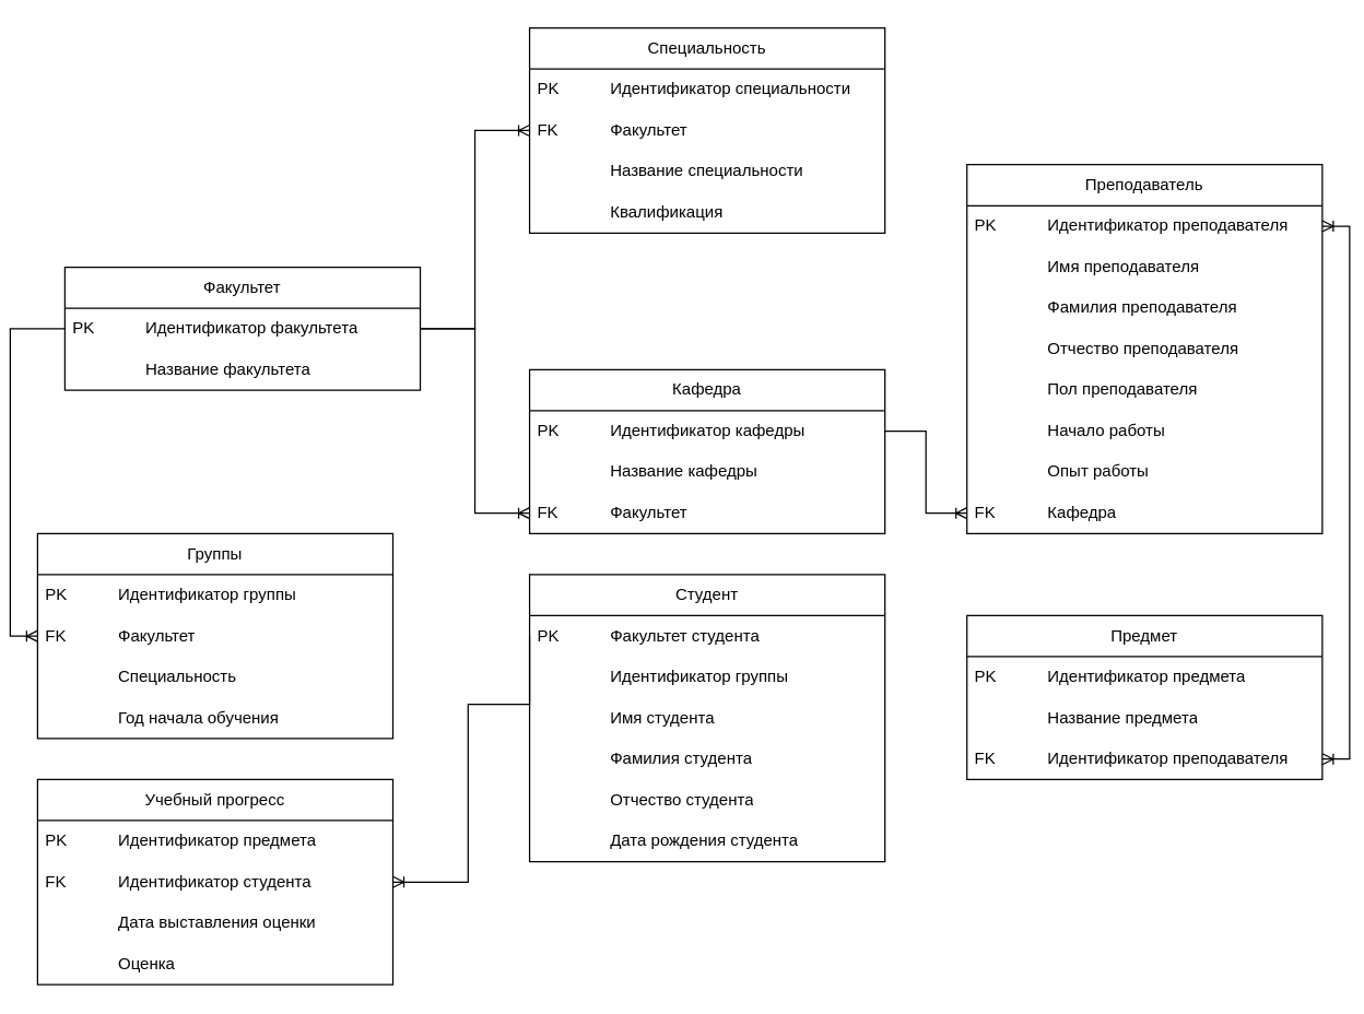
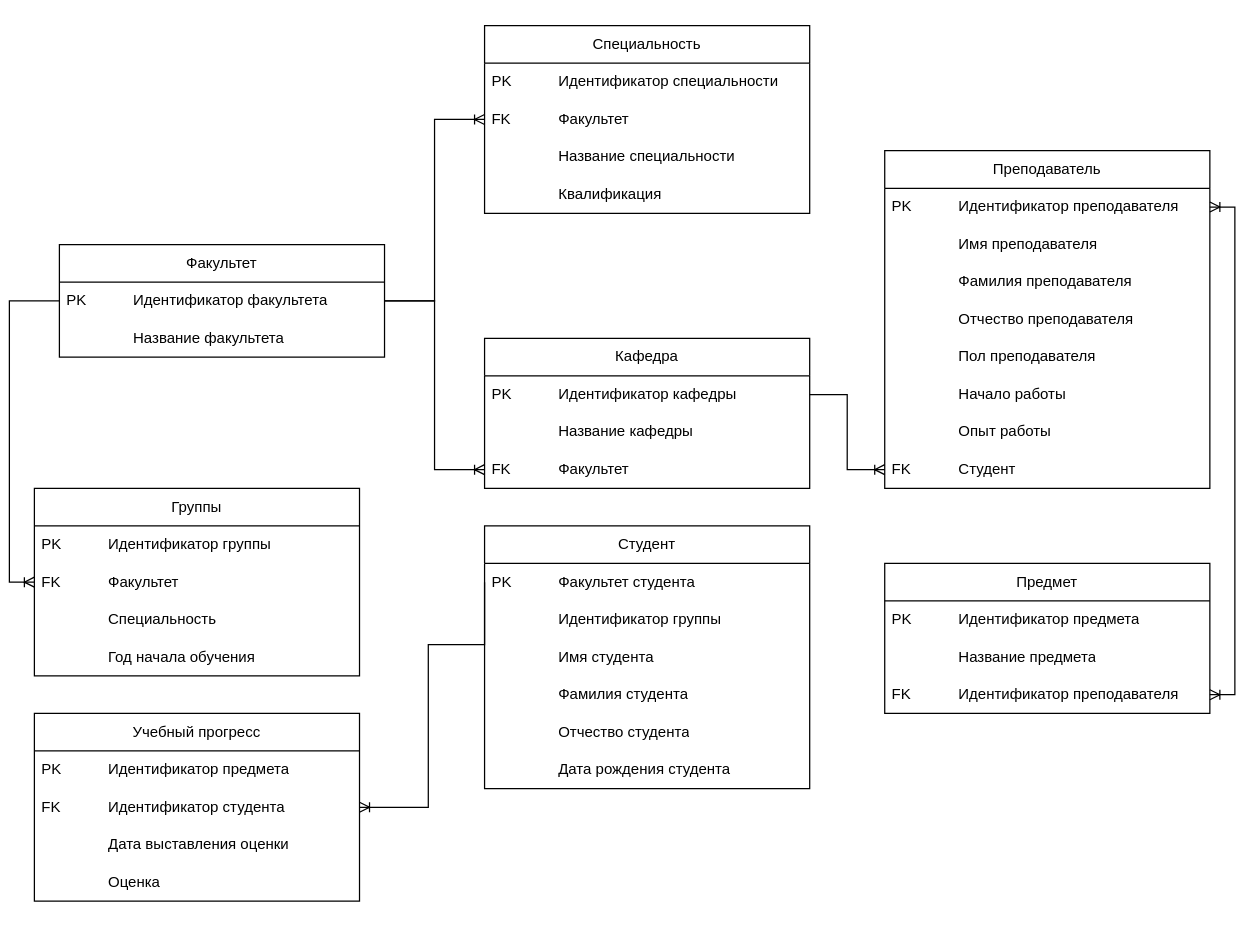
  <mxCell id="0" />
  <mxCell id="1" parent="0" />
  <mxCell id="2" value="Факультет" style="swimlane;fontStyle=0;childLayout=stackLayout;horizontal=1;startSize=30;horizontalStack=0;resizeParent=1;resizeParentMax=0;resizeLast=0;collapsible=1;marginBottom=0;whiteSpace=wrap;html=1;" vertex="1" parent="1"><mxGeometry x="40" y="195" width="260" height="90" as="geometry"><mxRectangle x="40" y="40" width="100" height="30" as="alternateBounds" /></mxGeometry></mxCell>
  <mxCell id="3" value="&lt;span style=&quot;white-space: pre;&quot;&gt;PK&#09;&lt;/span&gt;&lt;span style=&quot;white-space: pre;&quot;&gt;&#09;&lt;/span&gt;Идентификатор&amp;nbsp;&lt;span style=&quot;background-color: initial;&quot;&gt;факультета&lt;/span&gt;" style="text;strokeColor=none;fillColor=none;align=left;verticalAlign=middle;spacingLeft=4;spacingRight=4;overflow=hidden;points=[[0,0.5],[1,0.5]];portConstraint=eastwest;rotatable=0;whiteSpace=wrap;html=1;" vertex="1" parent="2"><mxGeometry y="30" width="260" height="30" as="geometry" /></mxCell>
  <mxCell id="4" value="&lt;span style=&quot;white-space: pre;&quot;&gt;&#09;&lt;/span&gt;&lt;span style=&quot;white-space: pre;&quot;&gt;&#09;&lt;/span&gt;Название факультета" style="text;strokeColor=none;fillColor=none;align=left;verticalAlign=middle;spacingLeft=4;spacingRight=4;overflow=hidden;points=[[0,0.5],[1,0.5]];portConstraint=eastwest;rotatable=0;whiteSpace=wrap;html=1;" vertex="1" parent="2"><mxGeometry y="60" width="260" height="30" as="geometry" /></mxCell>
  <mxCell id="5" value="Специальность" style="swimlane;fontStyle=0;childLayout=stackLayout;horizontal=1;startSize=30;horizontalStack=0;resizeParent=1;resizeParentMax=0;resizeLast=0;collapsible=1;marginBottom=0;whiteSpace=wrap;html=1;" vertex="1" parent="1"><mxGeometry x="380" y="20" width="260" height="150" as="geometry" /></mxCell>
  <mxCell id="6" value="&lt;span style=&quot;white-space: pre;&quot;&gt;PK&lt;span style=&quot;white-space: pre;&quot;&gt;&#09;&lt;/span&gt;&#09;&lt;/span&gt;Идентификатор специальности" style="text;strokeColor=none;fillColor=none;align=left;verticalAlign=middle;spacingLeft=4;spacingRight=4;overflow=hidden;points=[[0,0.5],[1,0.5]];portConstraint=eastwest;rotatable=0;whiteSpace=wrap;html=1;" vertex="1" parent="5"><mxGeometry y="30" width="260" height="30" as="geometry" /></mxCell>
  <mxCell id="7" value="FK&lt;span style=&quot;white-space: pre;&quot;&gt;&#09;&lt;/span&gt;&lt;span style=&quot;white-space: pre;&quot;&gt;&#09;&lt;/span&gt;Факультет" style="text;strokeColor=none;fillColor=none;align=left;verticalAlign=middle;spacingLeft=4;spacingRight=4;overflow=hidden;points=[[0,0.5],[1,0.5]];portConstraint=eastwest;rotatable=0;whiteSpace=wrap;html=1;" vertex="1" parent="5"><mxGeometry y="60" width="260" height="30" as="geometry" /></mxCell>
  <mxCell id="8" value="&lt;span style=&quot;white-space: pre;&quot;&gt;&#09;&lt;/span&gt;&lt;span style=&quot;white-space: pre;&quot;&gt;&#09;&lt;/span&gt;Название специальности" style="text;strokeColor=none;fillColor=none;align=left;verticalAlign=middle;spacingLeft=4;spacingRight=4;overflow=hidden;points=[[0,0.5],[1,0.5]];portConstraint=eastwest;rotatable=0;whiteSpace=wrap;html=1;" vertex="1" parent="5"><mxGeometry y="90" width="260" height="30" as="geometry" /></mxCell>
  <mxCell id="9" value="&lt;span style=&quot;white-space: pre;&quot;&gt;&#09;&lt;/span&gt;&lt;span style=&quot;white-space: pre;&quot;&gt;&#09;&lt;/span&gt;Квалификация" style="text;strokeColor=none;fillColor=none;align=left;verticalAlign=middle;spacingLeft=4;spacingRight=4;overflow=hidden;points=[[0,0.5],[1,0.5]];portConstraint=eastwest;rotatable=0;whiteSpace=wrap;html=1;" vertex="1" parent="5"><mxGeometry y="120" width="260" height="30" as="geometry" /></mxCell>
  <mxCell id="10" value="Кафедра" style="swimlane;fontStyle=0;childLayout=stackLayout;horizontal=1;startSize=30;horizontalStack=0;resizeParent=1;resizeParentMax=0;resizeLast=0;collapsible=1;marginBottom=0;whiteSpace=wrap;html=1;" vertex="1" parent="1"><mxGeometry x="380" y="270" width="260" height="120" as="geometry" /></mxCell>
  <mxCell id="11" value="PK&lt;span style=&quot;white-space: pre;&quot;&gt;&#09;&lt;/span&gt;&lt;span style=&quot;white-space: pre;&quot;&gt;&#09;&lt;/span&gt;Идентификатор кафедры" style="text;strokeColor=none;fillColor=none;align=left;verticalAlign=middle;spacingLeft=4;spacingRight=4;overflow=hidden;points=[[0,0.5],[1,0.5]];portConstraint=eastwest;rotatable=0;whiteSpace=wrap;html=1;" vertex="1" parent="10"><mxGeometry y="30" width="260" height="30" as="geometry" /></mxCell>
  <mxCell id="12" value="&lt;span style=&quot;white-space: pre;&quot;&gt;&#09;&lt;/span&gt;&lt;span style=&quot;white-space: pre;&quot;&gt;&#09;&lt;/span&gt;Название кафедры" style="text;strokeColor=none;fillColor=none;align=left;verticalAlign=middle;spacingLeft=4;spacingRight=4;overflow=hidden;points=[[0,0.5],[1,0.5]];portConstraint=eastwest;rotatable=0;whiteSpace=wrap;html=1;" vertex="1" parent="10"><mxGeometry y="60" width="260" height="30" as="geometry" /></mxCell>
  <mxCell id="13" value="FK&lt;span style=&quot;white-space: pre;&quot;&gt;&#09;&lt;/span&gt;&lt;span style=&quot;white-space: pre;&quot;&gt;&#09;&lt;/span&gt;Факультет" style="text;strokeColor=none;fillColor=none;align=left;verticalAlign=middle;spacingLeft=4;spacingRight=4;overflow=hidden;points=[[0,0.5],[1,0.5]];portConstraint=eastwest;rotatable=0;whiteSpace=wrap;html=1;" vertex="1" parent="10"><mxGeometry y="90" width="260" height="30" as="geometry" /></mxCell>
  <mxCell id="14" value="Преподаватель" style="swimlane;fontStyle=0;childLayout=stackLayout;horizontal=1;startSize=30;horizontalStack=0;resizeParent=1;resizeParentMax=0;resizeLast=0;collapsible=1;marginBottom=0;whiteSpace=wrap;html=1;" vertex="1" parent="1"><mxGeometry x="700" y="120" width="260" height="270" as="geometry" /></mxCell>
  <mxCell id="15" value="PK&lt;span style=&quot;white-space: pre;&quot;&gt;&#09;&lt;/span&gt;&lt;span style=&quot;white-space: pre;&quot;&gt;&#09;&lt;/span&gt;Идентификатор преподавателя" style="text;strokeColor=none;fillColor=none;align=left;verticalAlign=middle;spacingLeft=4;spacingRight=4;overflow=hidden;points=[[0,0.5],[1,0.5]];portConstraint=eastwest;rotatable=0;whiteSpace=wrap;html=1;" vertex="1" parent="14"><mxGeometry y="30" width="260" height="30" as="geometry" /></mxCell>
  <mxCell id="16" value="&lt;span style=&quot;white-space: pre;&quot;&gt;&#09;&lt;/span&gt;&lt;span style=&quot;white-space: pre;&quot;&gt;&#09;&lt;/span&gt;Имя преподавателя" style="text;strokeColor=none;fillColor=none;align=left;verticalAlign=middle;spacingLeft=4;spacingRight=4;overflow=hidden;points=[[0,0.5],[1,0.5]];portConstraint=eastwest;rotatable=0;whiteSpace=wrap;html=1;" vertex="1" parent="14"><mxGeometry y="60" width="260" height="30" as="geometry" /></mxCell>
  <mxCell id="17" value="&lt;span style=&quot;white-space: pre;&quot;&gt;&#09;&lt;/span&gt;&lt;span style=&quot;white-space: pre;&quot;&gt;&#09;&lt;/span&gt;Фамилия преподавателя" style="text;strokeColor=none;fillColor=none;align=left;verticalAlign=middle;spacingLeft=4;spacingRight=4;overflow=hidden;points=[[0,0.5],[1,0.5]];portConstraint=eastwest;rotatable=0;whiteSpace=wrap;html=1;" vertex="1" parent="14"><mxGeometry y="90" width="260" height="30" as="geometry" /></mxCell>
  <mxCell id="18" value="&lt;span style=&quot;white-space: pre;&quot;&gt;&#09;&lt;/span&gt;&lt;span style=&quot;white-space: pre;&quot;&gt;&#09;&lt;/span&gt;Отчество преподавателя" style="text;strokeColor=none;fillColor=none;align=left;verticalAlign=middle;spacingLeft=4;spacingRight=4;overflow=hidden;points=[[0,0.5],[1,0.5]];portConstraint=eastwest;rotatable=0;whiteSpace=wrap;html=1;" vertex="1" parent="14"><mxGeometry y="120" width="260" height="30" as="geometry" /></mxCell>
  <mxCell id="19" value="&lt;span style=&quot;white-space: pre;&quot;&gt;&#09;&lt;/span&gt;&lt;span style=&quot;white-space: pre;&quot;&gt;&#09;&lt;/span&gt;Пол преподавателя" style="text;strokeColor=none;fillColor=none;align=left;verticalAlign=middle;spacingLeft=4;spacingRight=4;overflow=hidden;points=[[0,0.5],[1,0.5]];portConstraint=eastwest;rotatable=0;whiteSpace=wrap;html=1;" vertex="1" parent="14"><mxGeometry y="150" width="260" height="30" as="geometry" /></mxCell>
  <mxCell id="20" value="&lt;span style=&quot;white-space: pre;&quot;&gt;&#09;&lt;/span&gt;&lt;span style=&quot;white-space: pre;&quot;&gt;&#09;&lt;/span&gt;Начало работы" style="text;strokeColor=none;fillColor=none;align=left;verticalAlign=middle;spacingLeft=4;spacingRight=4;overflow=hidden;points=[[0,0.5],[1,0.5]];portConstraint=eastwest;rotatable=0;whiteSpace=wrap;html=1;" vertex="1" parent="14"><mxGeometry y="180" width="260" height="30" as="geometry" /></mxCell>
  <mxCell id="21" value="&lt;span style=&quot;white-space: pre;&quot;&gt;&#09;&lt;/span&gt;&lt;span style=&quot;white-space: pre;&quot;&gt;&#09;&lt;/span&gt;Опыт работы" style="text;strokeColor=none;fillColor=none;align=left;verticalAlign=middle;spacingLeft=4;spacingRight=4;overflow=hidden;points=[[0,0.5],[1,0.5]];portConstraint=eastwest;rotatable=0;whiteSpace=wrap;html=1;" vertex="1" parent="14"><mxGeometry y="210" width="260" height="30" as="geometry" /></mxCell>
- <mxCell id="22" value="FK&lt;span style=&quot;white-space: pre;&quot;&gt;&#09;&lt;/span&gt;&lt;span style=&quot;white-space: pre;&quot;&gt;&#09;&lt;/span&gt;Кафедра" style="text;strokeColor=none;fillColor=none;align=left;verticalAlign=middle;spacingLeft=4;spacingRight=4;overflow=hidden;points=[[0,0.5],[1,0.5]];portConstraint=eastwest;rotatable=0;whiteSpace=wrap;html=1;" vertex="1" parent="14"><mxGeometry y="240" width="260" height="30" as="geometry" /></mxCell>
+ <mxCell id="22" value="FK&lt;span style=&quot;white-space: pre;&quot;&gt;&#09;&lt;/span&gt;&lt;span style=&quot;white-space: pre;&quot;&gt;&#09;&lt;/span&gt;Студент" style="text;strokeColor=none;fillColor=none;align=left;verticalAlign=middle;spacingLeft=4;spacingRight=4;overflow=hidden;points=[[0,0.5],[1,0.5]];portConstraint=eastwest;rotatable=0;whiteSpace=wrap;html=1;" vertex="1" parent="14"><mxGeometry y="240" width="260" height="30" as="geometry" /></mxCell>
  <mxCell id="23" value="Предмет" style="swimlane;fontStyle=0;childLayout=stackLayout;horizontal=1;startSize=30;horizontalStack=0;resizeParent=1;resizeParentMax=0;resizeLast=0;collapsible=1;marginBottom=0;whiteSpace=wrap;html=1;" vertex="1" parent="1"><mxGeometry x="700" y="450" width="260" height="120" as="geometry" /></mxCell>
  <mxCell id="24" value="PK&lt;span style=&quot;white-space: pre;&quot;&gt;&#09;&lt;/span&gt;&lt;span style=&quot;white-space: pre;&quot;&gt;&#09;&lt;/span&gt;Идентификатор предмета" style="text;strokeColor=none;fillColor=none;align=left;verticalAlign=middle;spacingLeft=4;spacingRight=4;overflow=hidden;points=[[0,0.5],[1,0.5]];portConstraint=eastwest;rotatable=0;whiteSpace=wrap;html=1;" vertex="1" parent="23"><mxGeometry y="30" width="260" height="30" as="geometry" /></mxCell>
  <mxCell id="25" value="&lt;span style=&quot;white-space: pre;&quot;&gt;&#09;&lt;/span&gt;&lt;span style=&quot;white-space: pre;&quot;&gt;&#09;&lt;/span&gt;Название предмета" style="text;strokeColor=none;fillColor=none;align=left;verticalAlign=middle;spacingLeft=4;spacingRight=4;overflow=hidden;points=[[0,0.5],[1,0.5]];portConstraint=eastwest;rotatable=0;whiteSpace=wrap;html=1;" vertex="1" parent="23"><mxGeometry y="60" width="260" height="30" as="geometry" /></mxCell>
  <mxCell id="26" value="FK&lt;span style=&quot;white-space: pre;&quot;&gt;&#09;&lt;/span&gt;&lt;span style=&quot;white-space: pre;&quot;&gt;&#09;&lt;/span&gt;Идентификатор преподавателя" style="text;strokeColor=none;fillColor=none;align=left;verticalAlign=middle;spacingLeft=4;spacingRight=4;overflow=hidden;points=[[0,0.5],[1,0.5]];portConstraint=eastwest;rotatable=0;whiteSpace=wrap;html=1;" vertex="1" parent="23"><mxGeometry y="90" width="260" height="30" as="geometry" /></mxCell>
  <mxCell id="27" value="Группы" style="swimlane;fontStyle=0;childLayout=stackLayout;horizontal=1;startSize=30;horizontalStack=0;resizeParent=1;resizeParentMax=0;resizeLast=0;collapsible=1;marginBottom=0;whiteSpace=wrap;html=1;" vertex="1" parent="1"><mxGeometry x="20" y="390" width="260" height="150" as="geometry" /></mxCell>
  <mxCell id="28" value="PK&lt;span style=&quot;white-space: pre;&quot;&gt;&#09;&lt;/span&gt;&lt;span style=&quot;white-space: pre;&quot;&gt;&#09;&lt;/span&gt;Идентификатор группы" style="text;strokeColor=none;fillColor=none;align=left;verticalAlign=middle;spacingLeft=4;spacingRight=4;overflow=hidden;points=[[0,0.5],[1,0.5]];portConstraint=eastwest;rotatable=0;whiteSpace=wrap;html=1;" vertex="1" parent="27"><mxGeometry y="30" width="260" height="30" as="geometry" /></mxCell>
  <mxCell id="29" value="FK&lt;span style=&quot;white-space: pre;&quot;&gt;&#09;&lt;/span&gt;&lt;span style=&quot;white-space: pre;&quot;&gt;&#09;&lt;/span&gt;Факультет" style="text;strokeColor=none;fillColor=none;align=left;verticalAlign=middle;spacingLeft=4;spacingRight=4;overflow=hidden;points=[[0,0.5],[1,0.5]];portConstraint=eastwest;rotatable=0;whiteSpace=wrap;html=1;" vertex="1" parent="27"><mxGeometry y="60" width="260" height="30" as="geometry" /></mxCell>
  <mxCell id="30" value="&lt;span style=&quot;white-space: pre;&quot;&gt;&#09;&lt;/span&gt;&lt;span style=&quot;white-space: pre;&quot;&gt;&#09;&lt;/span&gt;Специальность" style="text;strokeColor=none;fillColor=none;align=left;verticalAlign=middle;spacingLeft=4;spacingRight=4;overflow=hidden;points=[[0,0.5],[1,0.5]];portConstraint=eastwest;rotatable=0;whiteSpace=wrap;html=1;" vertex="1" parent="27"><mxGeometry y="90" width="260" height="30" as="geometry" /></mxCell>
  <mxCell id="31" value="&lt;span style=&quot;white-space: pre;&quot;&gt;&#09;&lt;/span&gt;&lt;span style=&quot;white-space: pre;&quot;&gt;&#09;&lt;/span&gt;Год начала обучения" style="text;strokeColor=none;fillColor=none;align=left;verticalAlign=middle;spacingLeft=4;spacingRight=4;overflow=hidden;points=[[0,0.5],[1,0.5]];portConstraint=eastwest;rotatable=0;whiteSpace=wrap;html=1;" vertex="1" parent="27"><mxGeometry y="120" width="260" height="30" as="geometry" /></mxCell>
  <mxCell id="32" value="Студент" style="swimlane;fontStyle=0;childLayout=stackLayout;horizontal=1;startSize=30;horizontalStack=0;resizeParent=1;resizeParentMax=0;resizeLast=0;collapsible=1;marginBottom=0;whiteSpace=wrap;html=1;" vertex="1" parent="1"><mxGeometry x="380" y="420" width="260" height="210" as="geometry" /></mxCell>
  <mxCell id="33" value="PK&lt;span style=&quot;white-space: pre;&quot;&gt;&#09;&lt;/span&gt;&lt;span style=&quot;white-space: pre;&quot;&gt;&#09;&lt;/span&gt;Факультет студента" style="text;strokeColor=none;fillColor=none;align=left;verticalAlign=middle;spacingLeft=4;spacingRight=4;overflow=hidden;points=[[0,0.5],[1,0.5]];portConstraint=eastwest;rotatable=0;whiteSpace=wrap;html=1;" vertex="1" parent="32"><mxGeometry y="30" width="260" height="30" as="geometry" /></mxCell>
  <mxCell id="34" value="&lt;span style=&quot;white-space: pre;&quot;&gt;&#09;&lt;/span&gt;&lt;span style=&quot;white-space: pre;&quot;&gt;&#09;&lt;/span&gt;Идентификатор группы" style="text;strokeColor=none;fillColor=none;align=left;verticalAlign=middle;spacingLeft=4;spacingRight=4;overflow=hidden;points=[[0,0.5],[1,0.5]];portConstraint=eastwest;rotatable=0;whiteSpace=wrap;html=1;" vertex="1" parent="32"><mxGeometry y="60" width="260" height="30" as="geometry" /></mxCell>
  <mxCell id="35" value="&lt;span style=&quot;white-space: pre;&quot;&gt;&#09;&lt;/span&gt;&lt;span style=&quot;white-space: pre;&quot;&gt;&#09;&lt;/span&gt;Имя студента" style="text;strokeColor=none;fillColor=none;align=left;verticalAlign=middle;spacingLeft=4;spacingRight=4;overflow=hidden;points=[[0,0.5],[1,0.5]];portConstraint=eastwest;rotatable=0;whiteSpace=wrap;html=1;" vertex="1" parent="32"><mxGeometry y="90" width="260" height="30" as="geometry" /></mxCell>
  <mxCell id="36" value="&lt;span style=&quot;white-space: pre;&quot;&gt;&#09;&lt;/span&gt;&lt;span style=&quot;white-space: pre;&quot;&gt;&#09;&lt;/span&gt;Фамилия студента" style="text;strokeColor=none;fillColor=none;align=left;verticalAlign=middle;spacingLeft=4;spacingRight=4;overflow=hidden;points=[[0,0.5],[1,0.5]];portConstraint=eastwest;rotatable=0;whiteSpace=wrap;html=1;" vertex="1" parent="32"><mxGeometry y="120" width="260" height="30" as="geometry" /></mxCell>
  <mxCell id="37" value="&lt;span style=&quot;white-space: pre;&quot;&gt;&#09;&lt;/span&gt;&lt;span style=&quot;white-space: pre;&quot;&gt;&#09;&lt;/span&gt;Отчество студента" style="text;strokeColor=none;fillColor=none;align=left;verticalAlign=middle;spacingLeft=4;spacingRight=4;overflow=hidden;points=[[0,0.5],[1,0.5]];portConstraint=eastwest;rotatable=0;whiteSpace=wrap;html=1;" vertex="1" parent="32"><mxGeometry y="150" width="260" height="30" as="geometry" /></mxCell>
  <mxCell id="38" value="&lt;span style=&quot;white-space: pre;&quot;&gt;&#09;&lt;/span&gt;&lt;span style=&quot;white-space: pre;&quot;&gt;&#09;&lt;/span&gt;Дата рождения студента" style="text;strokeColor=none;fillColor=none;align=left;verticalAlign=middle;spacingLeft=4;spacingRight=4;overflow=hidden;points=[[0,0.5],[1,0.5]];portConstraint=eastwest;rotatable=0;whiteSpace=wrap;html=1;" vertex="1" parent="32"><mxGeometry y="180" width="260" height="30" as="geometry" /></mxCell>
  <mxCell id="39" style="edgeStyle=orthogonalEdgeStyle;rounded=0;orthogonalLoop=1;jettySize=auto;html=1;exitX=1;exitY=0.5;exitDx=0;exitDy=0;entryX=0;entryY=0.5;entryDx=0;entryDy=0;endArrow=ERoneToMany;endFill=0;" edge="1" parent="1" source="3" target="7"><mxGeometry relative="1" as="geometry" /></mxCell>
  <mxCell id="40" style="edgeStyle=orthogonalEdgeStyle;rounded=0;orthogonalLoop=1;jettySize=auto;html=1;exitX=1;exitY=0.5;exitDx=0;exitDy=0;entryX=0;entryY=0.5;entryDx=0;entryDy=0;endArrow=ERoneToMany;endFill=0;" edge="1" parent="1" source="3" target="13"><mxGeometry relative="1" as="geometry" /></mxCell>
  <mxCell id="41" style="edgeStyle=orthogonalEdgeStyle;rounded=0;orthogonalLoop=1;jettySize=auto;html=1;exitX=1;exitY=0.5;exitDx=0;exitDy=0;entryX=0;entryY=0.5;entryDx=0;entryDy=0;endArrow=ERoneToMany;endFill=0;" edge="1" parent="1" source="11" target="22"><mxGeometry relative="1" as="geometry" /></mxCell>
  <mxCell id="42" style="edgeStyle=orthogonalEdgeStyle;rounded=0;orthogonalLoop=1;jettySize=auto;html=1;exitX=1;exitY=0.5;exitDx=0;exitDy=0;entryX=1;entryY=0.5;entryDx=0;entryDy=0;endArrow=ERoneToMany;endFill=0;startArrow=ERoneToMany;startFill=0;" edge="1" parent="1" source="15" target="26"><mxGeometry relative="1" as="geometry" /></mxCell>
  <mxCell id="43" style="edgeStyle=orthogonalEdgeStyle;rounded=0;orthogonalLoop=1;jettySize=auto;html=1;exitX=0;exitY=0.5;exitDx=0;exitDy=0;entryX=1;entryY=0.5;entryDx=0;entryDy=0;endArrow=ERoneToMany;endFill=0;" edge="1" parent="1" source="33" target="46"><mxGeometry relative="1" as="geometry"><Array as="points"><mxPoint x="380" y="515" /><mxPoint x="335" y="515" /><mxPoint x="335" y="645" /></Array></mxGeometry></mxCell>
  <mxCell id="44" value="Учебный прогресс" style="swimlane;fontStyle=0;childLayout=stackLayout;horizontal=1;startSize=30;horizontalStack=0;resizeParent=1;resizeParentMax=0;resizeLast=0;collapsible=1;marginBottom=0;whiteSpace=wrap;html=1;" vertex="1" parent="1"><mxGeometry x="20" y="570" width="260" height="150" as="geometry" /></mxCell>
  <mxCell id="45" value="PK&lt;span style=&quot;white-space: pre;&quot;&gt;&#09;&lt;/span&gt;&lt;span style=&quot;white-space: pre;&quot;&gt;&#09;&lt;/span&gt;Идентификатор предмета" style="text;strokeColor=none;fillColor=none;align=left;verticalAlign=middle;spacingLeft=4;spacingRight=4;overflow=hidden;points=[[0,0.5],[1,0.5]];portConstraint=eastwest;rotatable=0;whiteSpace=wrap;html=1;" vertex="1" parent="44"><mxGeometry y="30" width="260" height="30" as="geometry" /></mxCell>
  <mxCell id="46" value="FK&lt;span style=&quot;white-space: pre;&quot;&gt;&#09;&lt;/span&gt;&lt;span style=&quot;white-space: pre;&quot;&gt;&#09;&lt;/span&gt;Идентификатор студента" style="text;strokeColor=none;fillColor=none;align=left;verticalAlign=middle;spacingLeft=4;spacingRight=4;overflow=hidden;points=[[0,0.5],[1,0.5]];portConstraint=eastwest;rotatable=0;whiteSpace=wrap;html=1;" vertex="1" parent="44"><mxGeometry y="60" width="260" height="30" as="geometry" /></mxCell>
  <mxCell id="47" value="&lt;span style=&quot;white-space: pre;&quot;&gt;&#09;&lt;/span&gt;&lt;span style=&quot;white-space: pre;&quot;&gt;&#09;&lt;/span&gt;Дата выставления оценки" style="text;strokeColor=none;fillColor=none;align=left;verticalAlign=middle;spacingLeft=4;spacingRight=4;overflow=hidden;points=[[0,0.5],[1,0.5]];portConstraint=eastwest;rotatable=0;whiteSpace=wrap;html=1;" vertex="1" parent="44"><mxGeometry y="90" width="260" height="30" as="geometry" /></mxCell>
  <mxCell id="48" value="&lt;span style=&quot;white-space: pre;&quot;&gt;&#09;&lt;/span&gt;&lt;span style=&quot;white-space: pre;&quot;&gt;&#09;&lt;/span&gt;Оценка" style="text;strokeColor=none;fillColor=none;align=left;verticalAlign=middle;spacingLeft=4;spacingRight=4;overflow=hidden;points=[[0,0.5],[1,0.5]];portConstraint=eastwest;rotatable=0;whiteSpace=wrap;html=1;" vertex="1" parent="44"><mxGeometry y="120" width="260" height="30" as="geometry" /></mxCell>
  <mxCell id="49" style="edgeStyle=orthogonalEdgeStyle;rounded=0;orthogonalLoop=1;jettySize=auto;html=1;exitX=0;exitY=0.5;exitDx=0;exitDy=0;entryX=0;entryY=0.5;entryDx=0;entryDy=0;endArrow=ERoneToMany;endFill=0;" edge="1" parent="1" source="3" target="29"><mxGeometry relative="1" as="geometry" /></mxCell>
